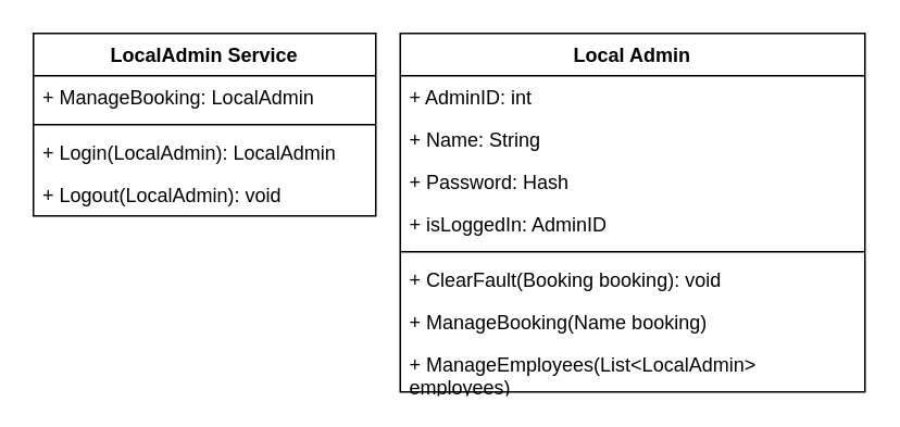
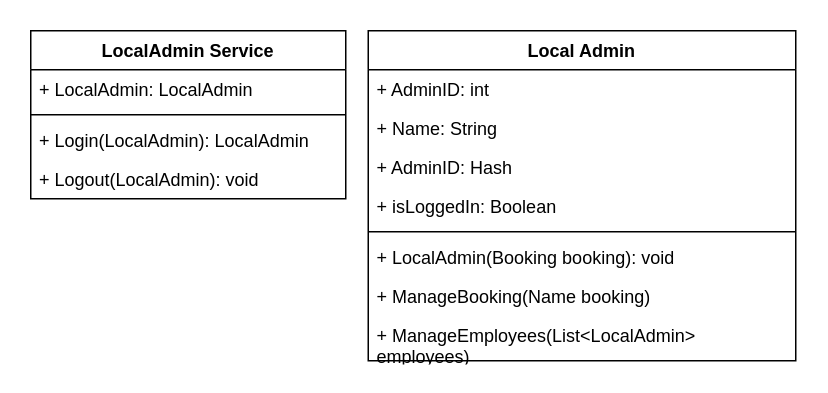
  <mxCell id="0" />
  <mxCell id="1" parent="0" />
  <mxCell id="2" value="Local Admin" style="swimlane;fontStyle=1;align=center;verticalAlign=top;childLayout=stackLayout;horizontal=1;startSize=26;horizontalStack=0;resizeParent=1;resizeParentMax=0;resizeLast=0;collapsible=1;marginBottom=0;whiteSpace=wrap;html=1;" parent="1" vertex="1"><mxGeometry x="245" y="20" width="285" height="220" as="geometry" /></mxCell>
  <mxCell id="3" value="+ AdminID: int" style="text;strokeColor=none;fillColor=none;align=left;verticalAlign=top;spacingLeft=4;spacingRight=4;overflow=hidden;rotatable=0;points=[[0,0.5],[1,0.5]];portConstraint=eastwest;whiteSpace=wrap;html=1;" parent="2" vertex="1"><mxGeometry y="26" width="285" height="26" as="geometry" /></mxCell>
  <mxCell id="4" value="+ Name: String" style="text;strokeColor=none;fillColor=none;align=left;verticalAlign=top;spacingLeft=4;spacingRight=4;overflow=hidden;rotatable=0;points=[[0,0.5],[1,0.5]];portConstraint=eastwest;whiteSpace=wrap;html=1;" parent="2" vertex="1"><mxGeometry y="52" width="285" height="26" as="geometry" /></mxCell>
- <mxCell id="5" value="+ Password: Hash" style="text;strokeColor=none;fillColor=none;align=left;verticalAlign=top;spacingLeft=4;spacingRight=4;overflow=hidden;rotatable=0;points=[[0,0.5],[1,0.5]];portConstraint=eastwest;whiteSpace=wrap;html=1;" parent="2" vertex="1"><mxGeometry y="78" width="285" height="26" as="geometry" /></mxCell>
- <mxCell id="6" value="+ isLoggedIn: AdminID" style="text;strokeColor=none;fillColor=none;align=left;verticalAlign=top;spacingLeft=4;spacingRight=4;overflow=hidden;rotatable=0;points=[[0,0.5],[1,0.5]];portConstraint=eastwest;whiteSpace=wrap;html=1;" parent="2" vertex="1"><mxGeometry y="104" width="285" height="26" as="geometry" /></mxCell>
+ <mxCell id="5" value="+ AdminID: Hash" style="text;strokeColor=none;fillColor=none;align=left;verticalAlign=top;spacingLeft=4;spacingRight=4;overflow=hidden;rotatable=0;points=[[0,0.5],[1,0.5]];portConstraint=eastwest;whiteSpace=wrap;html=1;" parent="2" vertex="1"><mxGeometry y="78" width="285" height="26" as="geometry" /></mxCell>
+ <mxCell id="6" value="+ isLoggedIn: Boolean" style="text;strokeColor=none;fillColor=none;align=left;verticalAlign=top;spacingLeft=4;spacingRight=4;overflow=hidden;rotatable=0;points=[[0,0.5],[1,0.5]];portConstraint=eastwest;whiteSpace=wrap;html=1;" parent="2" vertex="1"><mxGeometry y="104" width="285" height="26" as="geometry" /></mxCell>
  <mxCell id="7" value="" style="line;strokeWidth=1;fillColor=none;align=left;verticalAlign=middle;spacingTop=-1;spacingLeft=3;spacingRight=3;rotatable=0;labelPosition=right;points=[];portConstraint=eastwest;strokeColor=inherit;" parent="2" vertex="1"><mxGeometry y="130" width="285" height="8" as="geometry" /></mxCell>
- <mxCell id="8" value="+ ClearFault(Booking booking): void" style="text;strokeColor=none;fillColor=none;align=left;verticalAlign=top;spacingLeft=4;spacingRight=4;overflow=hidden;rotatable=0;points=[[0,0.5],[1,0.5]];portConstraint=eastwest;whiteSpace=wrap;html=1;" parent="2" vertex="1"><mxGeometry y="138" width="285" height="26" as="geometry" /></mxCell>
+ <mxCell id="8" value="+ LocalAdmin(Booking booking): void" style="text;strokeColor=none;fillColor=none;align=left;verticalAlign=top;spacingLeft=4;spacingRight=4;overflow=hidden;rotatable=0;points=[[0,0.5],[1,0.5]];portConstraint=eastwest;whiteSpace=wrap;html=1;" parent="2" vertex="1"><mxGeometry y="138" width="285" height="26" as="geometry" /></mxCell>
  <mxCell id="9" value="+ ManageBooking(Name booking)" style="text;strokeColor=none;fillColor=none;align=left;verticalAlign=top;spacingLeft=4;spacingRight=4;overflow=hidden;rotatable=0;points=[[0,0.5],[1,0.5]];portConstraint=eastwest;whiteSpace=wrap;html=1;" vertex="1" parent="2"><mxGeometry y="164" width="285" height="26" as="geometry" /></mxCell>
  <mxCell id="10" value="+ ManageEmployees(List&amp;lt;LocalAdmin&amp;gt; employees)" style="text;strokeColor=none;fillColor=none;align=left;verticalAlign=top;spacingLeft=4;spacingRight=4;overflow=hidden;rotatable=0;points=[[0,0.5],[1,0.5]];portConstraint=eastwest;whiteSpace=wrap;html=1;" vertex="1" parent="2"><mxGeometry y="190" width="285" height="30" as="geometry" /></mxCell>
  <mxCell id="11" value="LocalAdmin Service" style="swimlane;fontStyle=1;align=center;verticalAlign=top;childLayout=stackLayout;horizontal=1;startSize=26;horizontalStack=0;resizeParent=1;resizeParentMax=0;resizeLast=0;collapsible=1;marginBottom=0;whiteSpace=wrap;html=1;" parent="1" vertex="1"><mxGeometry x="20" y="20" width="210" height="112" as="geometry" /></mxCell>
- <mxCell id="12" value="+ ManageBooking: LocalAdmin" style="text;strokeColor=none;fillColor=none;align=left;verticalAlign=top;spacingLeft=4;spacingRight=4;overflow=hidden;rotatable=0;points=[[0,0.5],[1,0.5]];portConstraint=eastwest;whiteSpace=wrap;html=1;" parent="11" vertex="1"><mxGeometry y="26" width="210" height="26" as="geometry" /></mxCell>
+ <mxCell id="12" value="+ LocalAdmin: LocalAdmin" style="text;strokeColor=none;fillColor=none;align=left;verticalAlign=top;spacingLeft=4;spacingRight=4;overflow=hidden;rotatable=0;points=[[0,0.5],[1,0.5]];portConstraint=eastwest;whiteSpace=wrap;html=1;" parent="11" vertex="1"><mxGeometry y="26" width="210" height="26" as="geometry" /></mxCell>
  <mxCell id="13" value="" style="line;strokeWidth=1;fillColor=none;align=left;verticalAlign=middle;spacingTop=-1;spacingLeft=3;spacingRight=3;rotatable=0;labelPosition=right;points=[];portConstraint=eastwest;strokeColor=inherit;" parent="11" vertex="1"><mxGeometry y="52" width="210" height="8" as="geometry" /></mxCell>
  <mxCell id="14" value="&lt;span style=&quot;white-space: nowrap;&quot;&gt;+ Login(LocalAdmin): LocalAdmin&lt;/span&gt;" style="text;strokeColor=none;fillColor=none;align=left;verticalAlign=top;spacingLeft=4;spacingRight=4;overflow=hidden;rotatable=0;points=[[0,0.5],[1,0.5]];portConstraint=eastwest;whiteSpace=wrap;html=1;" parent="11" vertex="1"><mxGeometry y="60" width="210" height="26" as="geometry" /></mxCell>
  <mxCell id="15" value="&lt;span style=&quot;white-space: nowrap;&quot;&gt;+ Logout(LocalAdmin): void&lt;/span&gt;" style="text;strokeColor=none;fillColor=none;align=left;verticalAlign=top;spacingLeft=4;spacingRight=4;overflow=hidden;rotatable=0;points=[[0,0.5],[1,0.5]];portConstraint=eastwest;whiteSpace=wrap;html=1;" parent="11" vertex="1"><mxGeometry y="86" width="210" height="26" as="geometry" /></mxCell>
